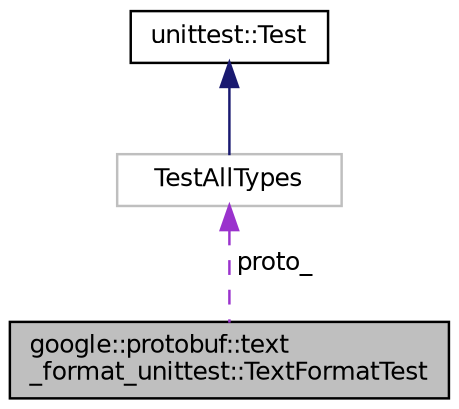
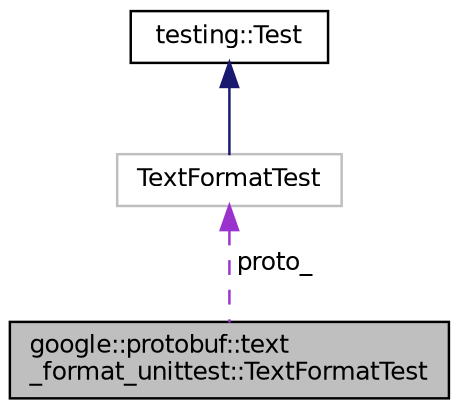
  digraph {
    node [color=black fillcolor=white fontname=Helvetica fontsize=10 shape=record style=filled]
    edge [dir=back fontname=Helvetica fontsize=10 labelfontname=Helvetica labelfontsize=10]
    n1 [fillcolor=grey75 fontcolor=black height=0.2 label="google::protobuf::text\l_format_unittest::TextFormatTest" width=0.4]
-   n2 [height=0.2 label="unittest::Test" width=0.4]
-   n3 [color=grey75 height=0.2 label=TestAllTypes width=0.4]
+   n2 [height=0.2 label="testing::Test" width=0.4]
+   n3 [color=grey75 height=0.2 label=TextFormatTest width=0.4]
    n2 -> n3 [color=midnightblue style=solid]
    n3 -> n1 [color=darkorchid3 label=" proto_" style=dashed]
  }
